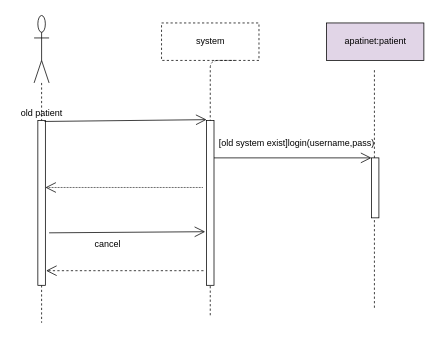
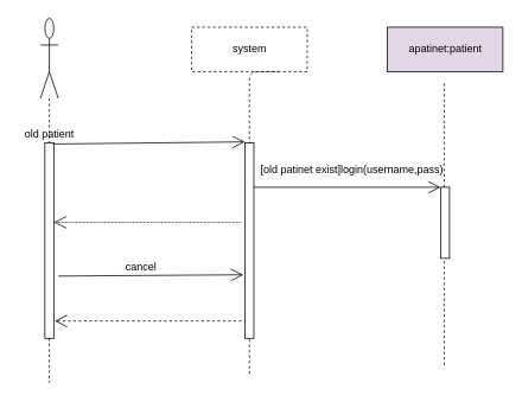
  <mxCell id="0" />
  <mxCell id="1" parent="0" />
  <mxCell id="2" value="" style="shape=umlLifeline;participant=umlActor;perimeter=lifelinePerimeter;whiteSpace=wrap;html=1;container=1;collapsible=0;recursiveResize=0;verticalAlign=top;spacingTop=36;labelBackgroundColor=#ffffff;outlineConnect=0;size=90;" vertex="1" parent="1"><mxGeometry x="45" y="20" width="20" height="410" as="geometry" /></mxCell>
  <mxCell id="3" value="" style="html=1;points=[];perimeter=orthogonalPerimeter;" vertex="1" parent="2"><mxGeometry x="5" y="140" width="10" height="220" as="geometry" /></mxCell>
  <mxCell id="4" value="old patient" style="text;html=1;align=center;verticalAlign=middle;resizable=0;points=[];;autosize=1;" vertex="1" parent="1"><mxGeometry x="20" y="140" width="70" height="20" as="geometry" /></mxCell>
  <mxCell id="5" value="system" style="html=1;dashed=1;" vertex="1" parent="1"><mxGeometry x="215" y="30" width="130" height="50" as="geometry" /></mxCell>
  <mxCell id="6" value="" style="endArrow=none;dashed=1;html=1;entryX=0.75;entryY=1;entryDx=0;entryDy=0;" edge="1" parent="1" target="5"><mxGeometry width="50" height="50" relative="1" as="geometry"><mxPoint x="280" y="420" as="sourcePoint" /><mxPoint x="295" y="190" as="targetPoint" /><Array as="points"><mxPoint x="280" y="80" /></Array></mxGeometry></mxCell>
  <mxCell id="7" value="" style="html=1;points=[];perimeter=orthogonalPerimeter;" vertex="1" parent="1"><mxGeometry x="275" y="160" width="10" height="220" as="geometry" /></mxCell>
  <mxCell id="8" value="" style="endArrow=open;endFill=1;endSize=12;html=1;exitX=0.556;exitY=1.071;exitDx=0;exitDy=0;exitPerimeter=0;" edge="1" parent="1" source="4"><mxGeometry width="160" relative="1" as="geometry"><mxPoint x="75" y="158.5" as="sourcePoint" /><mxPoint x="275" y="159" as="targetPoint" /></mxGeometry></mxCell>
  <mxCell id="9" value="apatinet:patient" style="html=1;fillColor=#e1d5e7;" vertex="1" parent="1"><mxGeometry x="435" y="30" width="130" height="50" as="geometry" /></mxCell>
  <mxCell id="10" value="" style="endArrow=none;dashed=1;html=1;" edge="1" parent="1" source="14"><mxGeometry width="50" height="50" relative="1" as="geometry"><mxPoint x="499" y="410" as="sourcePoint" /><mxPoint x="499" y="90" as="targetPoint" /></mxGeometry></mxCell>
  <mxCell id="11" value="" style="endArrow=open;endFill=1;endSize=12;html=1;" edge="1" parent="1"><mxGeometry width="160" relative="1" as="geometry"><mxPoint x="285" y="210" as="sourcePoint" /><mxPoint x="495" y="210" as="targetPoint" /></mxGeometry></mxCell>
- <mxCell id="12" value="[old system exist]login(username,pass)" style="text;html=1;align=center;verticalAlign=middle;resizable=0;points=[];;autosize=1;" vertex="1" parent="1"><mxGeometry x="285" y="180" width="220" height="20" as="geometry" /></mxCell>
+ <mxCell id="12" value="[old patinet exist]login(username,pass)" style="text;html=1;align=center;verticalAlign=middle;resizable=0;points=[];;autosize=1;" vertex="1" parent="1"><mxGeometry x="285" y="180" width="220" height="20" as="geometry" /></mxCell>
  <mxCell id="13" value="" style="endArrow=open;endFill=1;endSize=12;html=1;dashed=1;dashPattern=1 1;" edge="1" parent="1"><mxGeometry width="160" relative="1" as="geometry"><mxPoint x="270" y="249.5" as="sourcePoint" /><mxPoint x="60" y="249.5" as="targetPoint" /></mxGeometry></mxCell>
  <mxCell id="14" value="" style="html=1;points=[];perimeter=orthogonalPerimeter;" vertex="1" parent="1"><mxGeometry x="495" y="210" width="10" height="80" as="geometry" /></mxCell>
  <mxCell id="15" value="" style="endArrow=none;dashed=1;html=1;" edge="1" parent="1" target="14"><mxGeometry width="50" height="50" relative="1" as="geometry"><mxPoint x="499" y="410" as="sourcePoint" /><mxPoint x="499" y="90" as="targetPoint" /></mxGeometry></mxCell>
  <mxCell id="16" value="" style="endArrow=open;endFill=1;endSize=12;html=1;entryX=-0.176;entryY=0.675;entryDx=0;entryDy=0;entryPerimeter=0;" edge="1" parent="1" target="7"><mxGeometry width="160" relative="1" as="geometry"><mxPoint x="65" y="310" as="sourcePoint" /><mxPoint x="225" y="310" as="targetPoint" /></mxGeometry></mxCell>
- <mxCell id="17" value="cancel" style="text;html=1;align=center;verticalAlign=middle;resizable=0;points=[];;autosize=1;" vertex="1" parent="1"><mxGeometry x="118" y="315" width="50" height="20" as="geometry" /></mxCell>
+ <mxCell id="17" value="cancel" style="text;html=1;align=center;verticalAlign=middle;resizable=0;points=[];;autosize=1;" vertex="1" parent="1"><mxGeometry x="133" y="290" width="50" height="20" as="geometry" /></mxCell>
  <mxCell id="18" value="" style="endArrow=open;endFill=1;endSize=12;html=1;dashed=1;" edge="1" parent="1"><mxGeometry width="160" relative="1" as="geometry"><mxPoint x="271" y="360.5" as="sourcePoint" /><mxPoint x="61" y="360.5" as="targetPoint" /></mxGeometry></mxCell>
